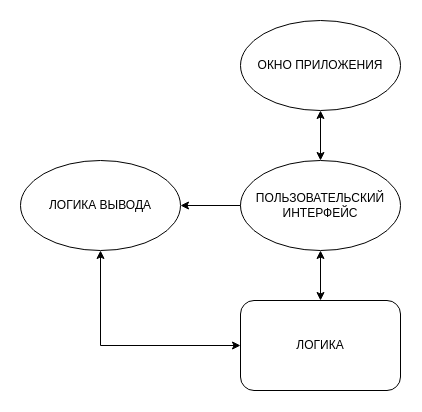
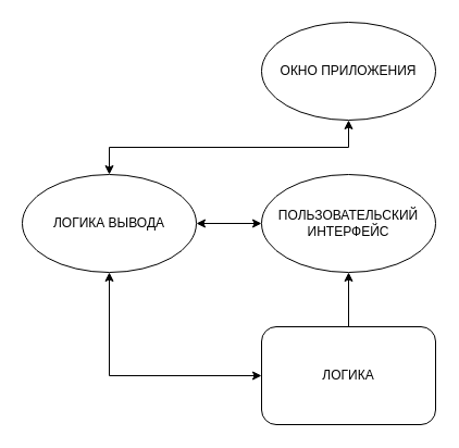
  <mxCell id="0" />
  <mxCell id="1" parent="0" />
- <mxCell id="2" style="edgeStyle=orthogonalEdgeStyle;rounded=0;orthogonalLoop=1;jettySize=auto;html=1;exitX=0.5;exitY=1;exitDx=0;exitDy=0;entryX=0.5;entryY=0;entryDx=0;entryDy=0;startArrow=classic;startFill=1;" parent="1" source="3" target="5" edge="1"><mxGeometry relative="1" as="geometry" /></mxCell>
+ <mxCell id="2" style="edgeStyle=orthogonalEdgeStyle;rounded=0;orthogonalLoop=1;jettySize=auto;html=1;exitX=0.5;exitY=1;exitDx=0;exitDy=0;startArrow=classic;startFill=1;" parent="1" source="3" target="9" edge="1"><mxGeometry relative="1" as="geometry" /></mxCell>
  <mxCell id="3" value="ОКНО ПРИЛОЖЕНИЯ" style="ellipse;whiteSpace=wrap;html=1;" parent="1" vertex="1"><mxGeometry x="240" y="20" width="160" height="90" as="geometry" /></mxCell>
- <mxCell id="4" style="edgeStyle=orthogonalEdgeStyle;rounded=0;orthogonalLoop=1;jettySize=auto;html=1;exitX=0.5;exitY=1;exitDx=0;exitDy=0;entryX=0.5;entryY=0;entryDx=0;entryDy=0;startArrow=classic;startFill=1;" parent="1" source="5" target="6" edge="1"><mxGeometry relative="1" as="geometry" /></mxCell>
+ <mxCell id="4" style="edgeStyle=orthogonalEdgeStyle;rounded=0;orthogonalLoop=1;jettySize=auto;html=1;exitX=0.5;exitY=1;exitDx=0;exitDy=0;entryX=0.5;entryY=0;entryDx=0;entryDy=0;startArrow=classic;startFill=1;endArrow=none;" parent="1" source="5" target="6" edge="1"><mxGeometry relative="1" as="geometry" /></mxCell>
  <mxCell id="5" value="ПОЛЬЗОВАТЕЛЬСКИЙ ИНТЕРФЕЙС" style="ellipse;whiteSpace=wrap;html=1;" parent="1" vertex="1"><mxGeometry x="240" y="160" width="160" height="90" as="geometry" /></mxCell>
  <mxCell id="6" value="ЛОГИКА" style="whiteSpace=wrap;html=1;rounded=1;" parent="1" vertex="1"><mxGeometry x="240" y="300" width="160" height="90" as="geometry" /></mxCell>
- <mxCell id="7" style="edgeStyle=orthogonalEdgeStyle;rounded=0;orthogonalLoop=1;jettySize=auto;html=1;exitX=1;exitY=0.5;exitDx=0;exitDy=0;entryX=0;entryY=0.5;entryDx=0;entryDy=0;startArrow=classic;startFill=1;endArrow=none;" parent="1" source="9" target="5" edge="1"><mxGeometry relative="1" as="geometry" /></mxCell>
+ <mxCell id="7" style="edgeStyle=orthogonalEdgeStyle;rounded=0;orthogonalLoop=1;jettySize=auto;html=1;exitX=1;exitY=0.5;exitDx=0;exitDy=0;entryX=0;entryY=0.5;entryDx=0;entryDy=0;startArrow=classic;startFill=1;" parent="1" source="9" target="5" edge="1"><mxGeometry relative="1" as="geometry" /></mxCell>
  <mxCell id="8" style="edgeStyle=orthogonalEdgeStyle;rounded=0;orthogonalLoop=1;jettySize=auto;html=1;exitX=0.5;exitY=1;exitDx=0;exitDy=0;entryX=0;entryY=0.5;entryDx=0;entryDy=0;startArrow=classic;startFill=1;" edge="1" parent="1" source="9" target="6"><mxGeometry relative="1" as="geometry" /></mxCell>
  <mxCell id="9" value="ЛОГИКА ВЫВОДА" style="ellipse;whiteSpace=wrap;html=1;" parent="1" vertex="1"><mxGeometry x="20" y="160" width="160" height="90" as="geometry" /></mxCell>
